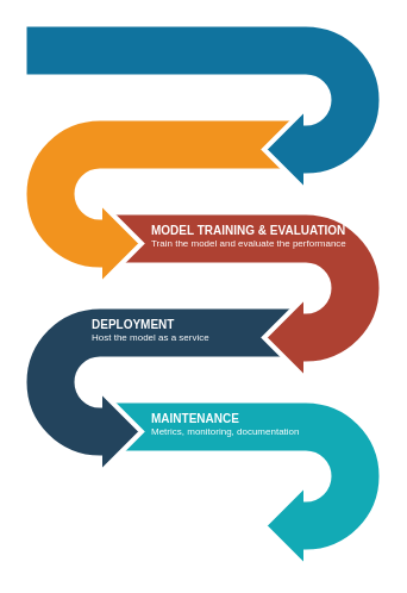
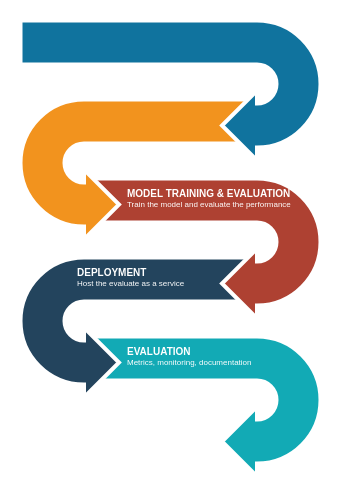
  <mxCell id="0" />
  <mxCell id="1" parent="0" />
  <mxCell id="2" value="" style="html=1;shadow=0;dashed=0;align=center;verticalAlign=middle;shape=mxgraph.arrows2.uTurnArrow;dy=22;arrowHead=70;dx2=35;strokeColor=#ffffff;fillColor=#12AAB5;fontSize=12;fontColor=#3333FF;flipH=1;flipV=1;strokeWidth=4;" vertex="1" parent="1"><mxGeometry x="90" y="336" width="230" height="140" as="geometry" /></mxCell>
  <mxCell id="3" value="" style="html=1;shadow=0;dashed=0;align=center;verticalAlign=middle;shape=mxgraph.arrows2.uTurnArrow;dy=22;arrowHead=70;dx2=35;strokeColor=#ffffff;fillColor=#23445D;fontSize=12;fontColor=#3333FF;flipV=1;strokeWidth=4;" vertex="1" parent="1"><mxGeometry x="20" y="257" width="230" height="140" as="geometry" /></mxCell>
  <mxCell id="4" value="" style="html=1;shadow=0;dashed=0;align=center;verticalAlign=middle;shape=mxgraph.arrows2.uTurnArrow;dy=22;arrowHead=70;dx2=35;strokeColor=#ffffff;fillColor=#AE4132;fontSize=12;fontColor=#3333FF;flipH=1;flipV=1;strokeWidth=4;" vertex="1" parent="1"><mxGeometry x="90" y="178" width="230" height="140" as="geometry" /></mxCell>
  <mxCell id="5" value="" style="html=1;shadow=0;dashed=0;align=center;verticalAlign=middle;shape=mxgraph.arrows2.uTurnArrow;dy=22;arrowHead=70;dx2=35;strokeColor=#ffffff;fillColor=#F2931E;fontSize=12;fontColor=#3333FF;flipV=1;strokeWidth=4;" vertex="1" parent="1"><mxGeometry x="20" y="99" width="230" height="140" as="geometry" /></mxCell>
  <mxCell id="6" value="" style="html=1;shadow=0;dashed=0;align=center;verticalAlign=middle;shape=mxgraph.arrows2.uTurnArrow;dy=22;arrowHead=70;dx2=35;strokeColor=#ffffff;fillColor=#10739E;fontSize=12;fontColor=#3333FF;flipH=1;flipV=1;strokeWidth=4;" vertex="1" parent="1"><mxGeometry x="20" y="20" width="300" height="140" as="geometry" /></mxCell>
  <mxCell id="7" value="&lt;font style=&quot;font-size: 10px&quot;&gt;&lt;b&gt;MODEL TRAINING &amp;amp; EVALUATION&lt;/b&gt;&lt;br&gt;&lt;/font&gt;&lt;font style=&quot;font-size: 8px&quot;&gt;Train the model and evaluate the performance&lt;/font&gt;" style="rounded=0;whiteSpace=wrap;shadow=0;strokeColor=none;strokeWidth=6;fillColor=none;fontSize=7;fontColor=#FFFFFF;align=left;html=1;spacingLeft=5;" vertex="1" parent="1"><mxGeometry x="120" y="178" width="190" height="40" as="geometry" /></mxCell>
- <mxCell id="8" value="&lt;b style=&quot;font-size: 10px&quot;&gt;DEPLOYMENT&lt;br&gt;&lt;/b&gt;&lt;font style=&quot;font-size: 8px&quot;&gt;Host the model as a service&lt;/font&gt;" style="rounded=0;whiteSpace=wrap;shadow=0;strokeColor=none;strokeWidth=6;fillColor=none;fontSize=7;fontColor=#FFFFFF;align=left;html=1;spacingLeft=5;" vertex="1" parent="1"><mxGeometry x="70" y="257" width="150" height="40" as="geometry" /></mxCell>
- <mxCell id="9" value="&lt;b&gt;&lt;font style=&quot;font-size: 10px&quot;&gt;MAINTENANCE&lt;/font&gt;&lt;/b&gt;&lt;br style=&quot;font-size: 7px&quot;&gt;&lt;font style=&quot;font-size: 8px&quot;&gt;Metrics, monitoring, documentation&lt;/font&gt;" style="rounded=0;whiteSpace=wrap;shadow=0;strokeColor=none;strokeWidth=6;fillColor=none;fontSize=7;fontColor=#FFFFFF;align=left;html=1;spacingLeft=5;" vertex="1" parent="1"><mxGeometry x="120" y="336" width="150" height="40" as="geometry" /></mxCell>
+ <mxCell id="8" value="&lt;b style=&quot;font-size: 10px&quot;&gt;DEPLOYMENT&lt;br&gt;&lt;/b&gt;&lt;font style=&quot;font-size: 8px&quot;&gt;Host the evaluate as a service&lt;/font&gt;" style="rounded=0;whiteSpace=wrap;shadow=0;strokeColor=none;strokeWidth=6;fillColor=none;fontSize=7;fontColor=#FFFFFF;align=left;html=1;spacingLeft=5;" vertex="1" parent="1"><mxGeometry x="70" y="257" width="150" height="40" as="geometry" /></mxCell>
+ <mxCell id="9" value="&lt;b&gt;&lt;font style=&quot;font-size: 10px&quot;&gt;EVALUATION&lt;/font&gt;&lt;/b&gt;&lt;br style=&quot;font-size: 7px&quot;&gt;&lt;font style=&quot;font-size: 8px&quot;&gt;Metrics, monitoring, documentation&lt;/font&gt;" style="rounded=0;whiteSpace=wrap;shadow=0;strokeColor=none;strokeWidth=6;fillColor=none;fontSize=7;fontColor=#FFFFFF;align=left;html=1;spacingLeft=5;" vertex="1" parent="1"><mxGeometry x="120" y="336" width="150" height="40" as="geometry" /></mxCell>
